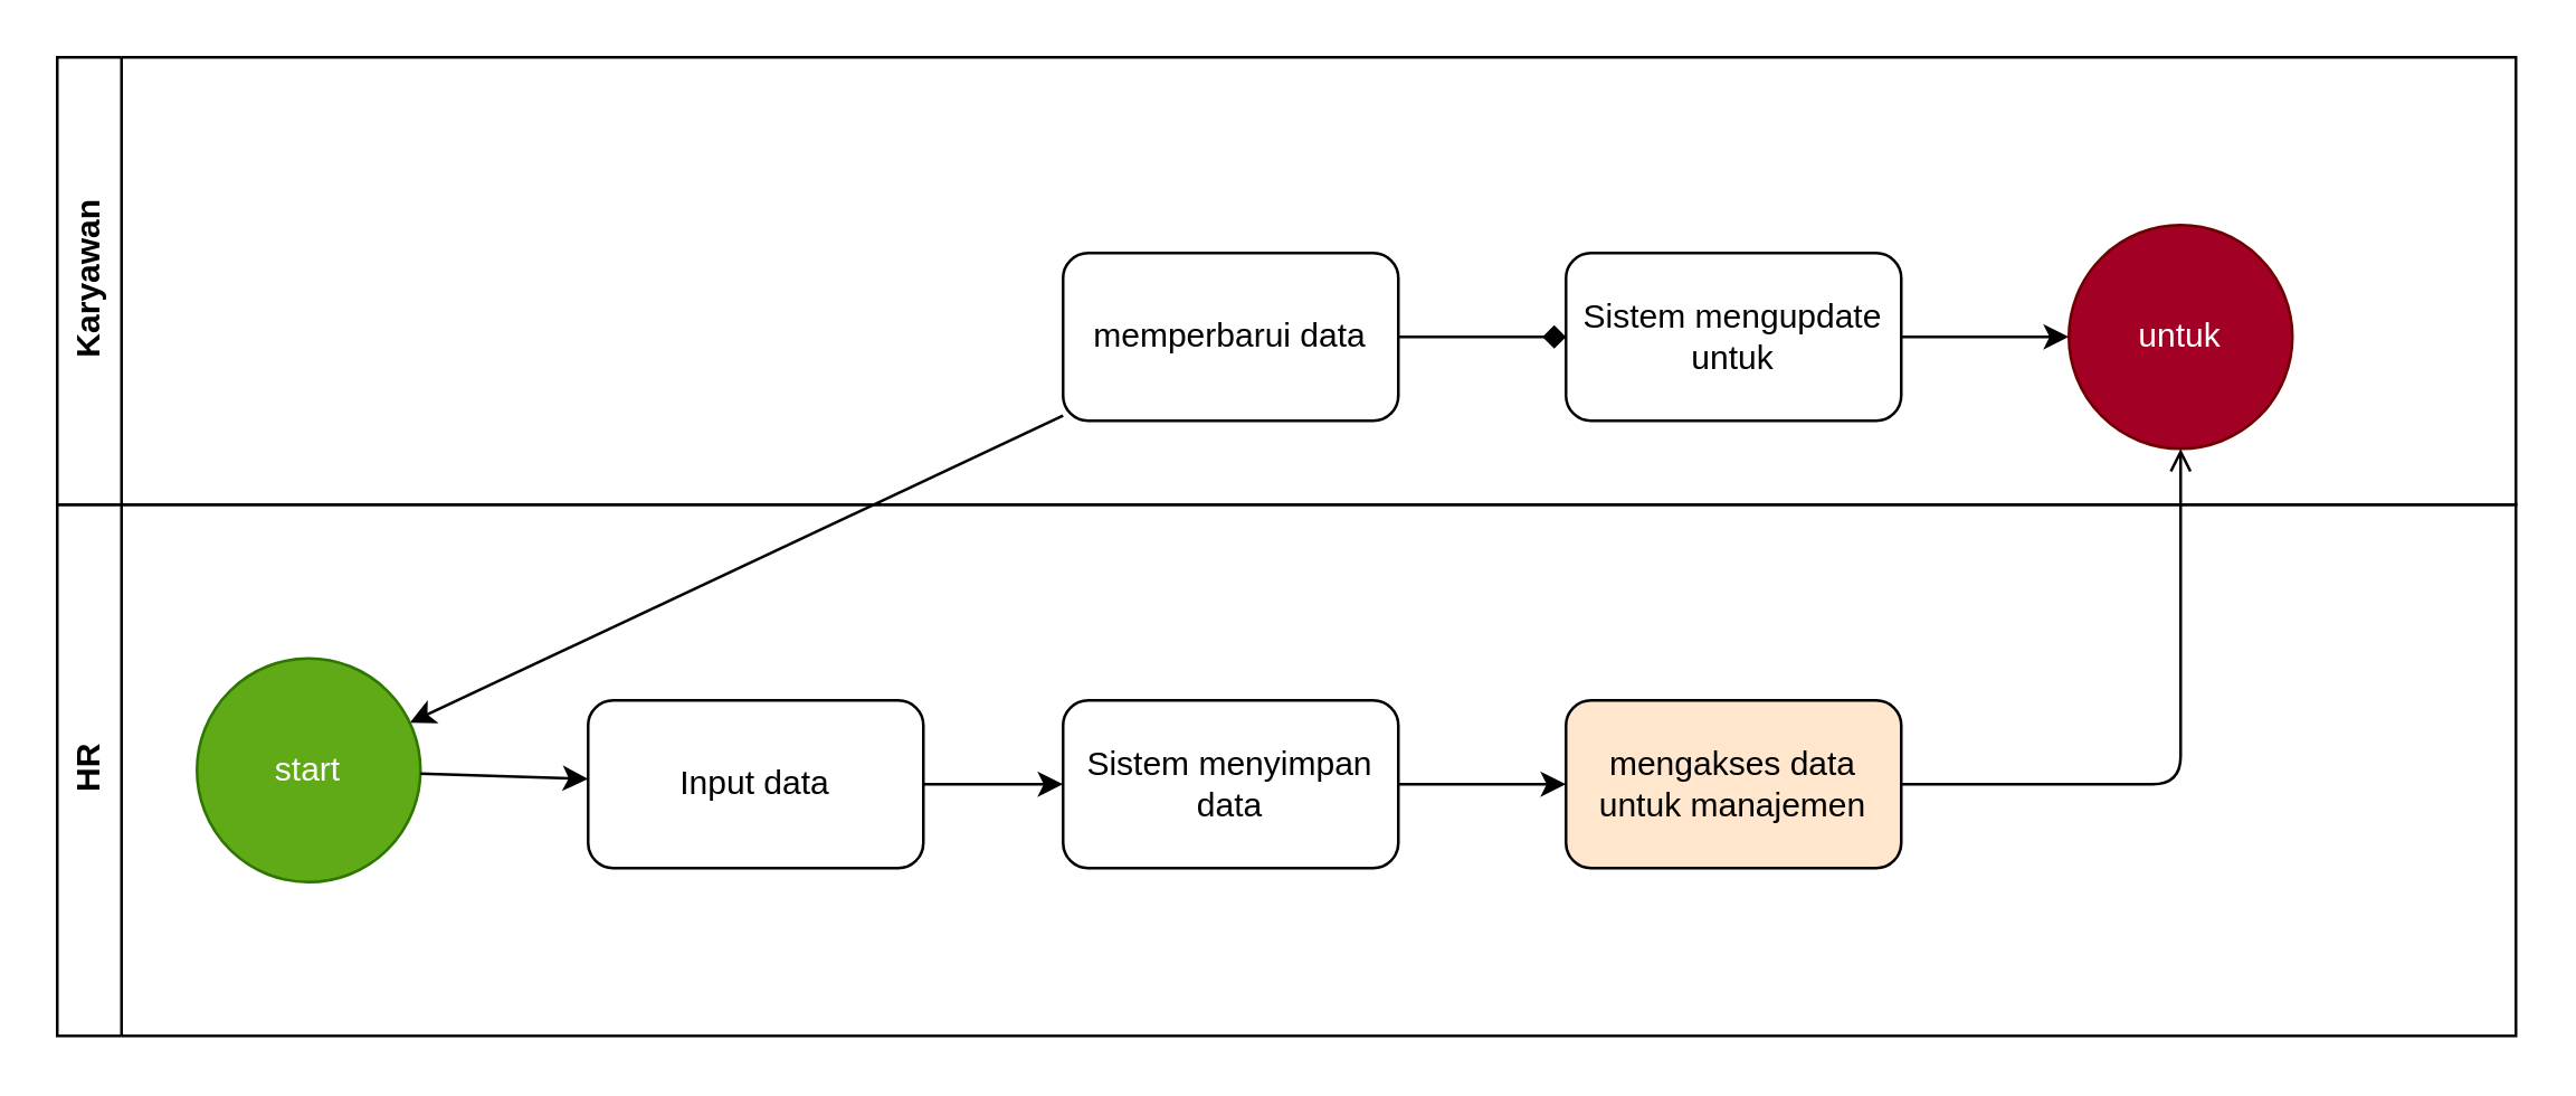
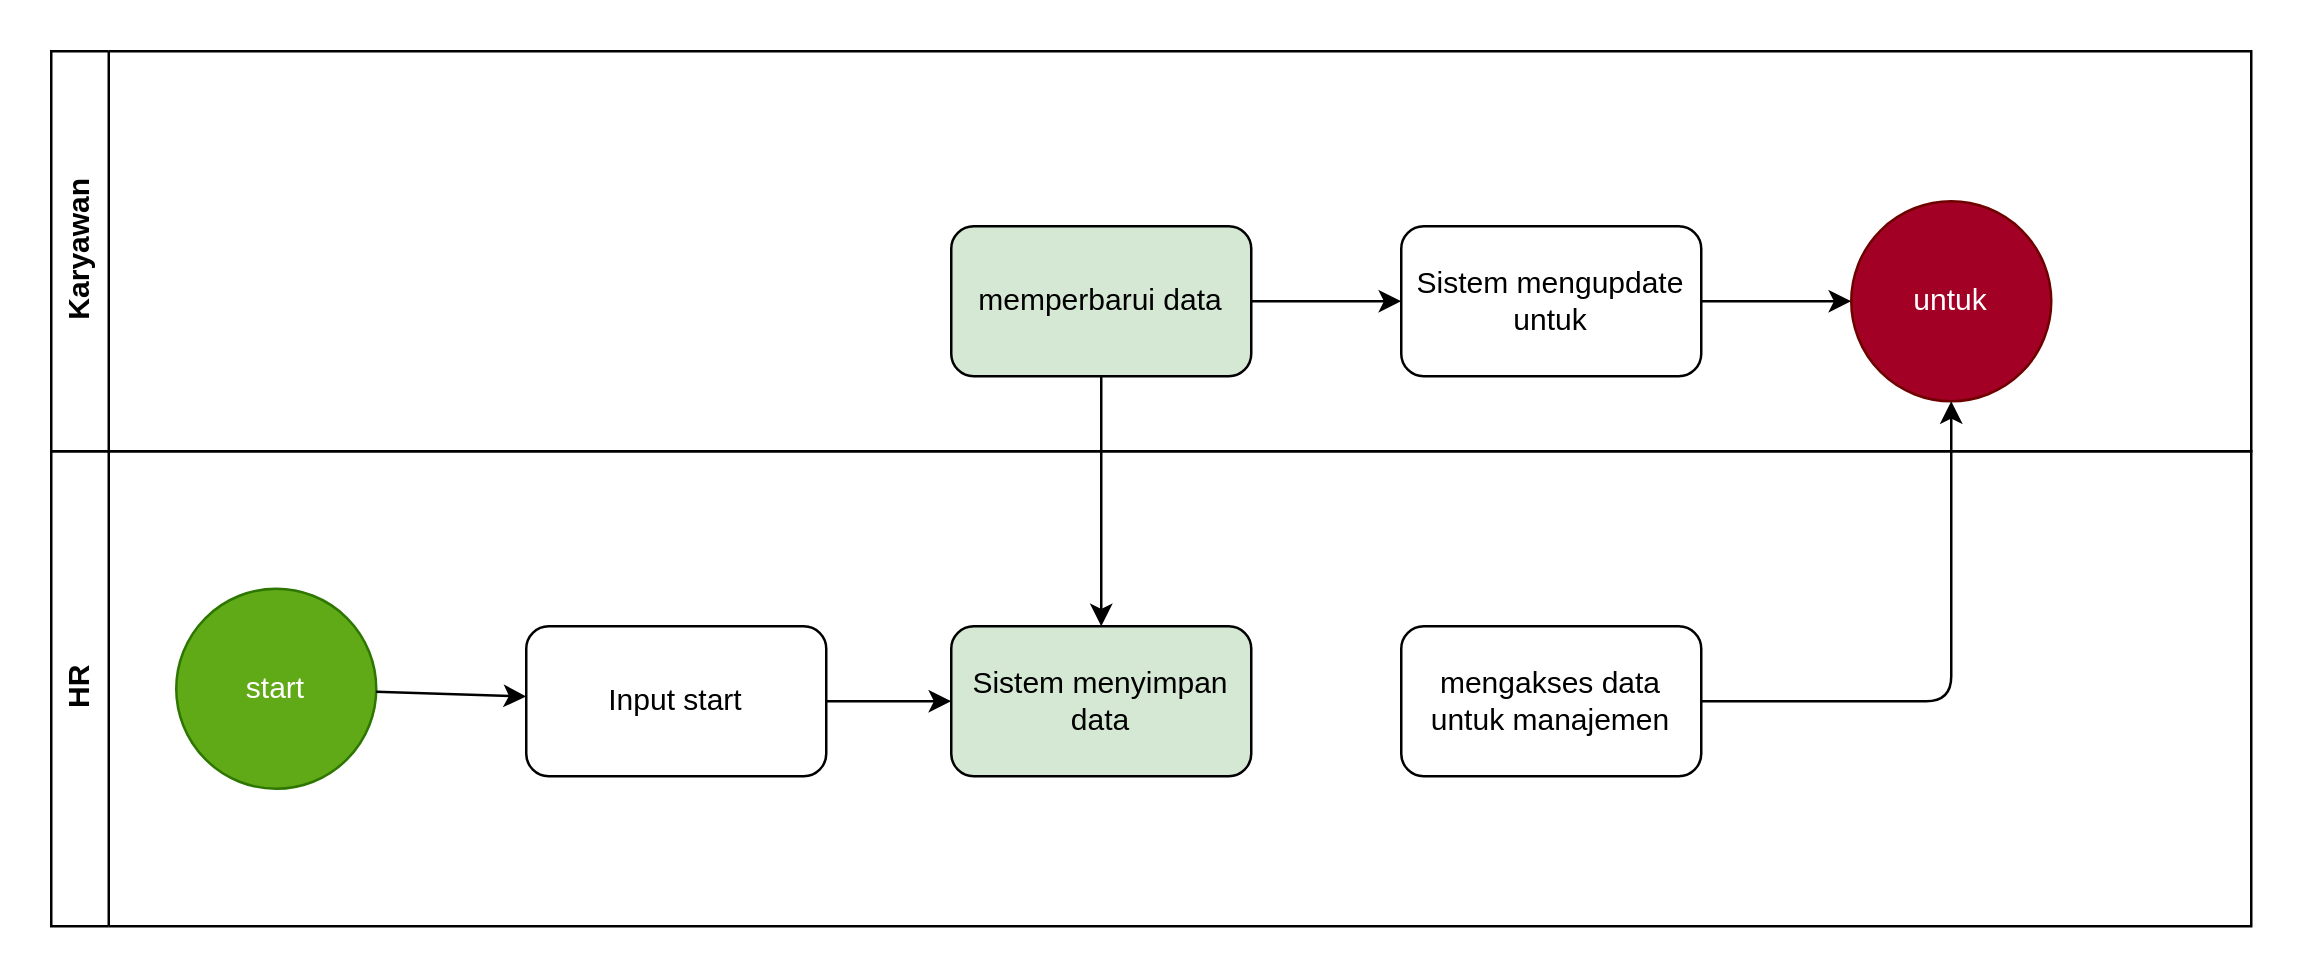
  <mxCell id="0" />
  <mxCell id="1" parent="0" />
- <mxCell id="2" style="edgeStyle=none;html=1;" edge="1" parent="1" source="13" target="4"><mxGeometry relative="1" as="geometry" /></mxCell>
+ <mxCell id="2" style="edgeStyle=none;html=1;" edge="1" parent="1" source="13" target="7"><mxGeometry relative="1" as="geometry" /></mxCell>
  <mxCell id="3" value="HR" style="swimlane;horizontal=0;whiteSpace=wrap;html=1;" vertex="1" parent="1"><mxGeometry x="20" y="180" width="880" height="190" as="geometry" /></mxCell>
  <mxCell id="4" value="start" style="ellipse;whiteSpace=wrap;html=1;aspect=fixed;fillColor=#60a917;fontColor=#ffffff;strokeColor=#2D7600;" vertex="1" parent="3"><mxGeometry x="50" y="55" width="80" height="80" as="geometry" /></mxCell>
- <mxCell id="5" value="Input data" style="rounded=1;whiteSpace=wrap;html=1;" vertex="1" parent="3"><mxGeometry x="190" y="70" width="120" height="60" as="geometry" /></mxCell>
+ <mxCell id="5" value="Input start" style="rounded=1;whiteSpace=wrap;html=1;" vertex="1" parent="3"><mxGeometry x="190" y="70" width="120" height="60" as="geometry" /></mxCell>
  <mxCell id="6" style="edgeStyle=none;html=1;" edge="1" parent="3" source="4" target="5"><mxGeometry relative="1" as="geometry" /></mxCell>
- <mxCell id="7" value="Sistem menyimpan data" style="rounded=1;whiteSpace=wrap;html=1;" vertex="1" parent="3"><mxGeometry x="360" y="70" width="120" height="60" as="geometry" /></mxCell>
+ <mxCell id="7" value="Sistem menyimpan data" style="rounded=1;whiteSpace=wrap;html=1;fillColor=#d5e8d4;" vertex="1" parent="3"><mxGeometry x="360" y="70" width="120" height="60" as="geometry" /></mxCell>
  <mxCell id="8" value="" style="edgeStyle=none;html=1;" edge="1" parent="3" source="5" target="7"><mxGeometry relative="1" as="geometry" /></mxCell>
- <mxCell id="9" value="mengakses data untuk manajemen" style="rounded=1;whiteSpace=wrap;html=1;fillColor=#ffe6cc;" vertex="1" parent="3"><mxGeometry x="540" y="70" width="120" height="60" as="geometry" /></mxCell>
- <mxCell id="10" style="edgeStyle=none;html=1;" edge="1" parent="3" source="7" target="9"><mxGeometry relative="1" as="geometry" /></mxCell>
+ <mxCell id="9" value="mengakses data untuk manajemen" style="rounded=1;whiteSpace=wrap;html=1;" vertex="1" parent="3"><mxGeometry x="540" y="70" width="120" height="60" as="geometry" /></mxCell>
  <mxCell id="11" value="Karyawan" style="swimlane;horizontal=0;whiteSpace=wrap;html=1;" vertex="1" parent="1"><mxGeometry x="20" y="20" width="880" height="160" as="geometry" /></mxCell>
- <mxCell id="12" value="" style="edgeStyle=none;html=1;endArrow=diamond;" edge="1" parent="11" source="13" target="15"><mxGeometry relative="1" as="geometry" /></mxCell>
- <mxCell id="13" value=" memperbarui data" style="rounded=1;whiteSpace=wrap;html=1;" vertex="1" parent="11"><mxGeometry x="360" y="70" width="120" height="60" as="geometry" /></mxCell>
+ <mxCell id="12" value="" style="edgeStyle=none;html=1;" edge="1" parent="11" source="13" target="15"><mxGeometry relative="1" as="geometry" /></mxCell>
+ <mxCell id="13" value=" memperbarui data" style="rounded=1;whiteSpace=wrap;html=1;fillColor=#d5e8d4;" vertex="1" parent="11"><mxGeometry x="360" y="70" width="120" height="60" as="geometry" /></mxCell>
  <mxCell id="14" style="edgeStyle=none;html=1;" edge="1" parent="11" source="15" target="16"><mxGeometry relative="1" as="geometry" /></mxCell>
  <mxCell id="15" value=" Sistem mengupdate untuk" style="rounded=1;whiteSpace=wrap;html=1;" vertex="1" parent="11"><mxGeometry x="540" y="70" width="120" height="60" as="geometry" /></mxCell>
  <mxCell id="16" value="untuk" style="ellipse;whiteSpace=wrap;html=1;rounded=1;fillColor=#a20025;fontColor=#ffffff;strokeColor=#6F0000;" vertex="1" parent="11"><mxGeometry x="720" y="60" width="80" height="80" as="geometry" /></mxCell>
- <mxCell id="17" style="edgeStyle=none;html=1;endArrow=open;" edge="1" parent="1" source="9" target="16"><mxGeometry relative="1" as="geometry"><Array as="points"><mxPoint x="780" y="280" /></Array></mxGeometry></mxCell>
+ <mxCell id="17" style="edgeStyle=none;html=1;" edge="1" parent="1" source="9" target="16"><mxGeometry relative="1" as="geometry"><Array as="points"><mxPoint x="780" y="280" /></Array></mxGeometry></mxCell>
